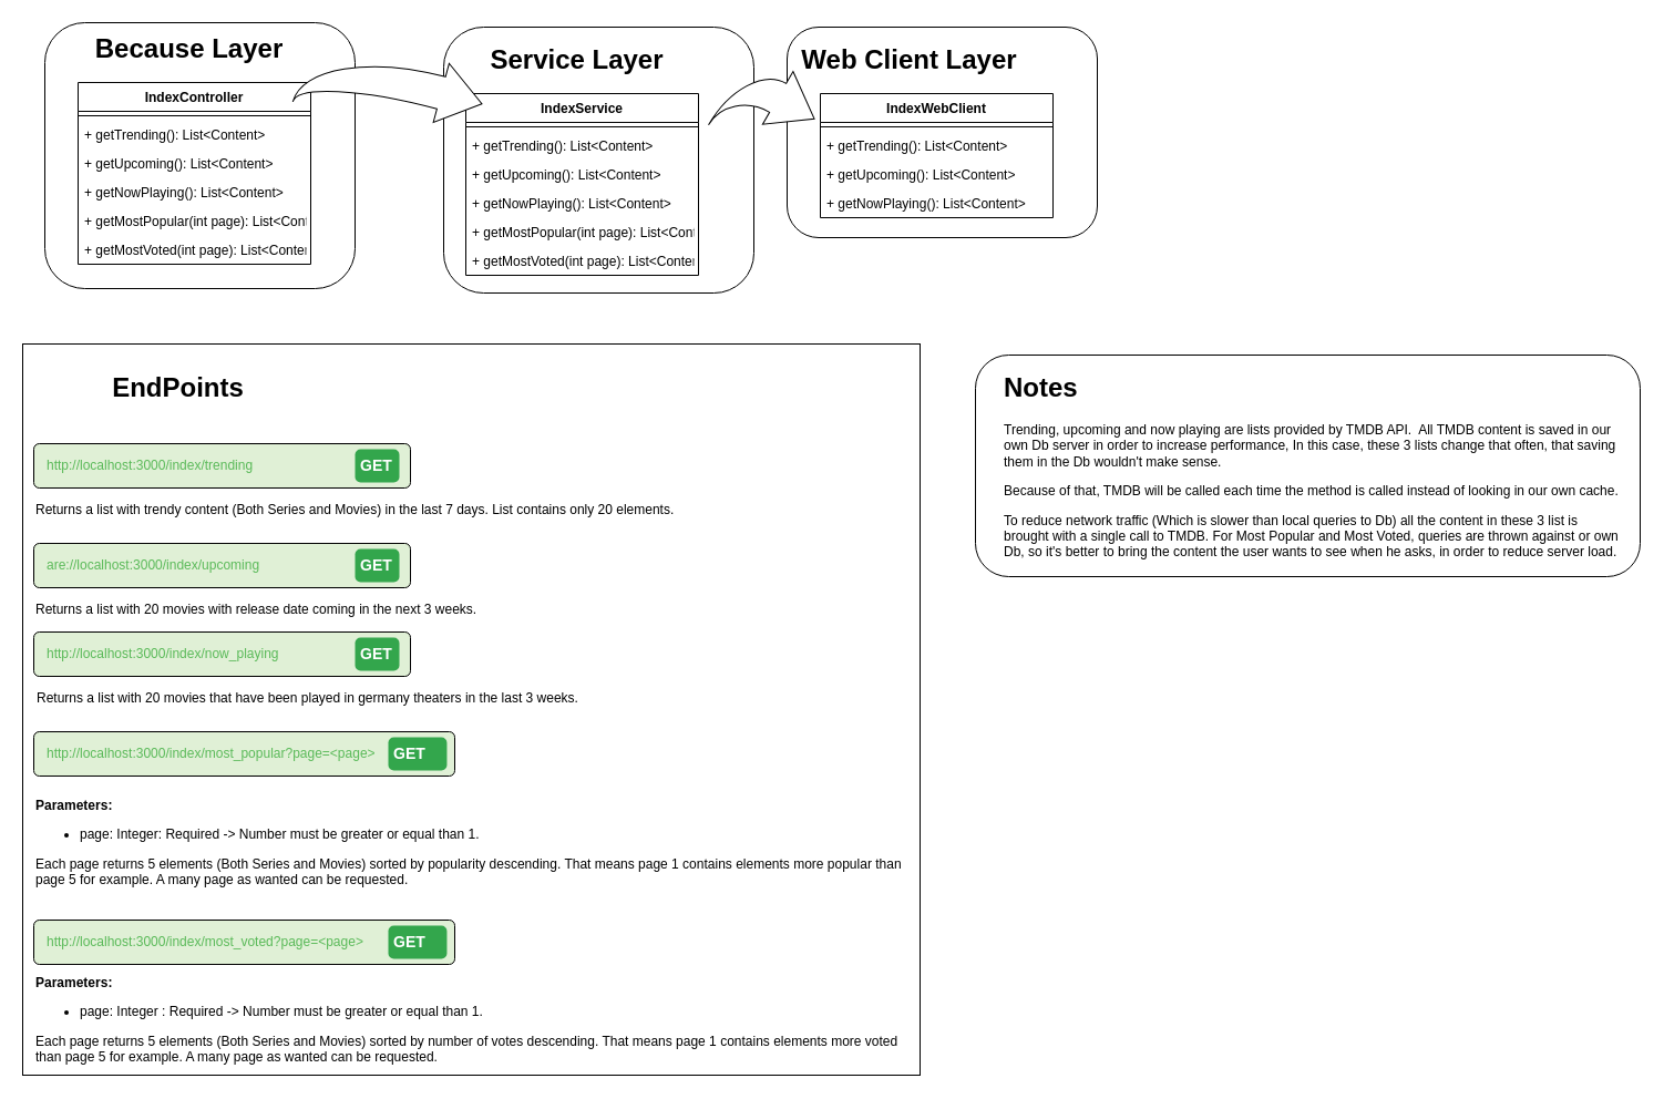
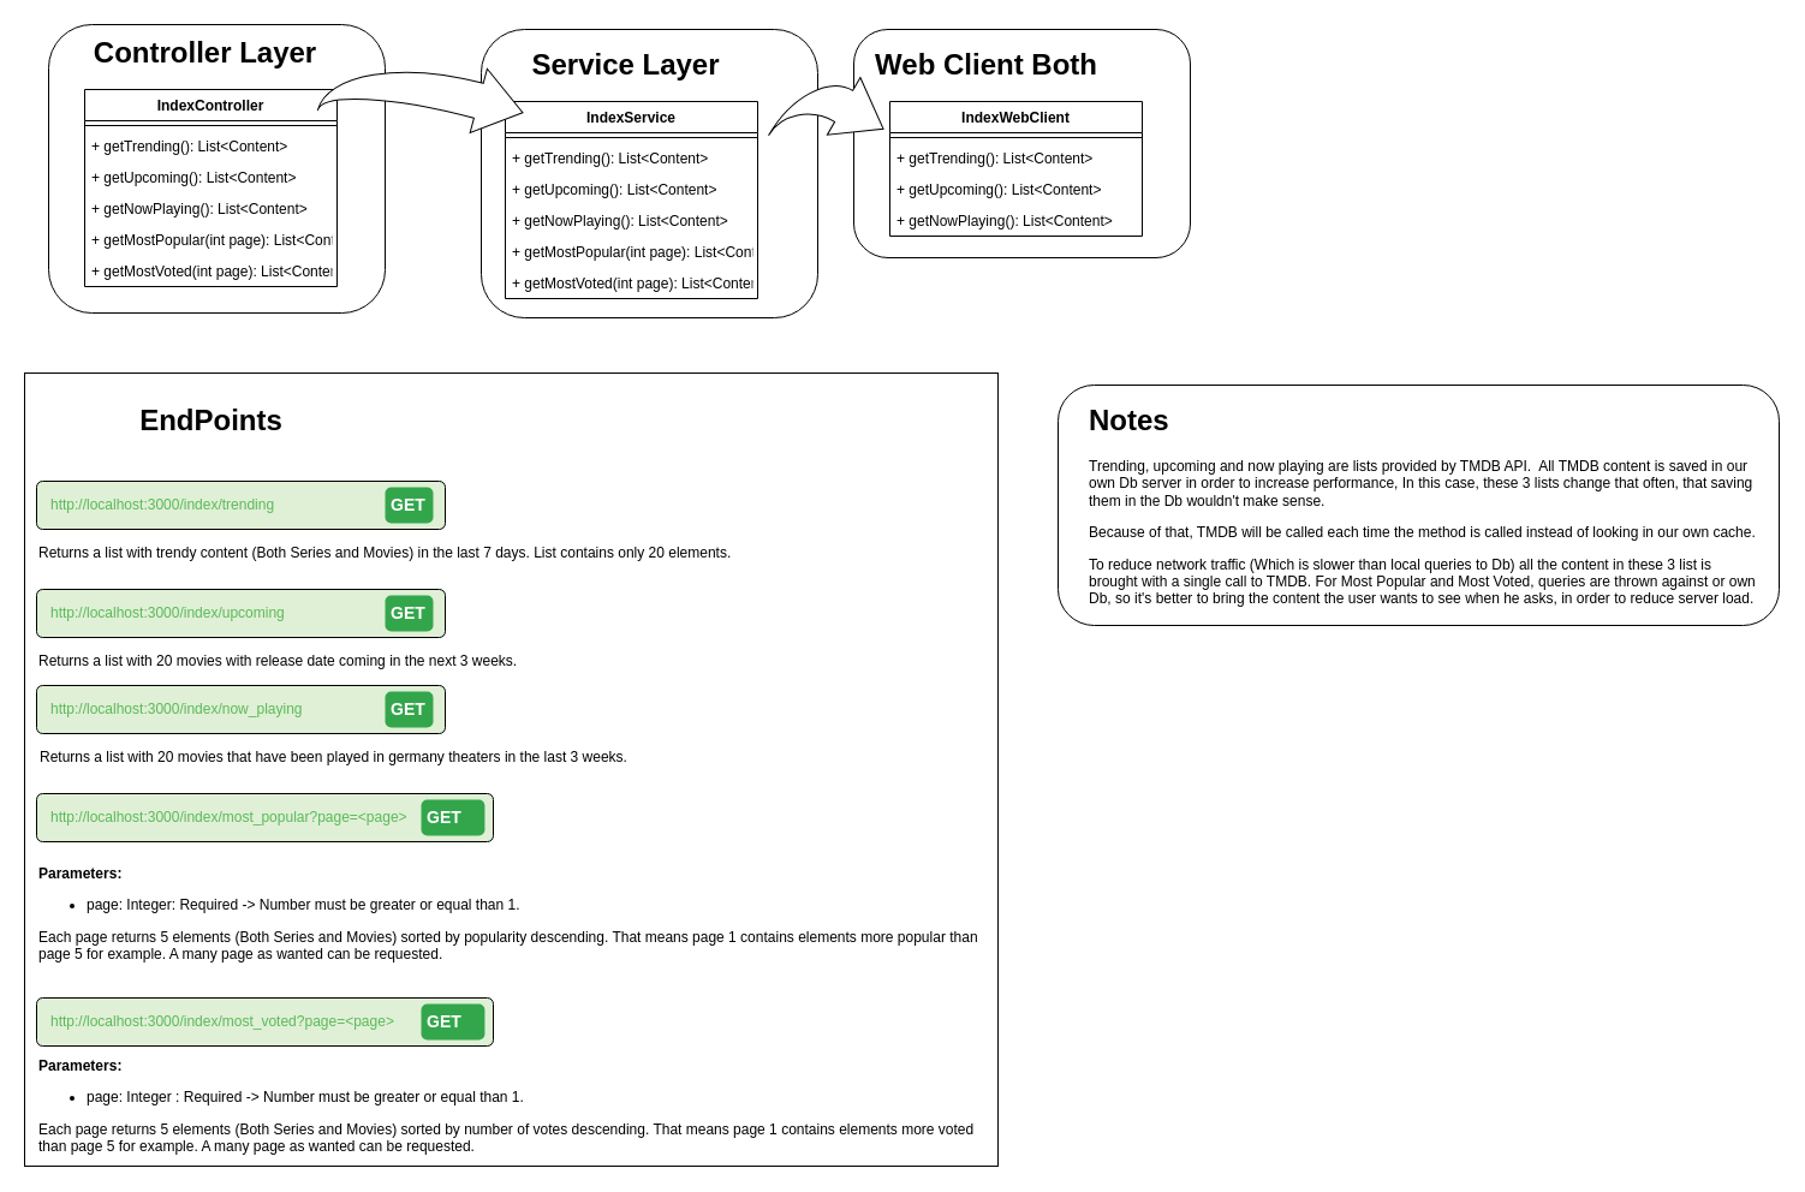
  <mxCell id="0" />
  <mxCell id="1" parent="0" />
  <mxCell id="2" value="" style="rounded=1;whiteSpace=wrap;html=1;" parent="1" vertex="1"><mxGeometry x="400" y="24" width="280" height="240" as="geometry" /></mxCell>
  <mxCell id="3" value="Service Layer" style="text;strokeColor=none;fillColor=none;html=1;fontSize=24;fontStyle=1;verticalAlign=middle;align=center;" parent="1" vertex="1"><mxGeometry x="410" y="34" width="220" height="40" as="geometry" /></mxCell>
  <mxCell id="4" value="IndexService" style="swimlane;fontStyle=1;align=center;verticalAlign=top;childLayout=stackLayout;horizontal=1;startSize=26;horizontalStack=0;resizeParent=1;resizeParentMax=0;resizeLast=0;collapsible=1;marginBottom=0;" parent="1" vertex="1"><mxGeometry x="420" y="84" width="210" height="164" as="geometry" /></mxCell>
  <mxCell id="5" value="" style="line;strokeWidth=1;fillColor=none;align=left;verticalAlign=middle;spacingTop=-1;spacingLeft=3;spacingRight=3;rotatable=0;labelPosition=right;points=[];portConstraint=eastwest;" parent="4" vertex="1"><mxGeometry y="26" width="210" height="8" as="geometry" /></mxCell>
  <mxCell id="6" value="+ getTrending(): List&lt;Content&gt;&#10;" style="text;strokeColor=none;fillColor=none;align=left;verticalAlign=top;spacingLeft=4;spacingRight=4;overflow=hidden;rotatable=0;points=[[0,0.5],[1,0.5]];portConstraint=eastwest;" parent="4" vertex="1"><mxGeometry y="34" width="210" height="26" as="geometry" /></mxCell>
  <mxCell id="7" value="+ getUpcoming(): List&lt;Content&gt;&#10;" style="text;strokeColor=none;fillColor=none;align=left;verticalAlign=top;spacingLeft=4;spacingRight=4;overflow=hidden;rotatable=0;points=[[0,0.5],[1,0.5]];portConstraint=eastwest;" parent="4" vertex="1"><mxGeometry y="60" width="210" height="26" as="geometry" /></mxCell>
  <mxCell id="8" value="+ getNowPlaying(): List&lt;Content&gt;&#10;" style="text;strokeColor=none;fillColor=none;align=left;verticalAlign=top;spacingLeft=4;spacingRight=4;overflow=hidden;rotatable=0;points=[[0,0.5],[1,0.5]];portConstraint=eastwest;" parent="4" vertex="1"><mxGeometry y="86" width="210" height="26" as="geometry" /></mxCell>
  <mxCell id="9" value="+ getMostPopular(int page): List&lt;Content&gt;" style="text;strokeColor=none;fillColor=none;align=left;verticalAlign=top;spacingLeft=4;spacingRight=4;overflow=hidden;rotatable=0;points=[[0,0.5],[1,0.5]];portConstraint=eastwest;" parent="4" vertex="1"><mxGeometry y="112" width="210" height="26" as="geometry" /></mxCell>
  <mxCell id="10" value="+ getMostVoted(int page): List&lt;Content&gt;" style="text;strokeColor=none;fillColor=none;align=left;verticalAlign=top;spacingLeft=4;spacingRight=4;overflow=hidden;rotatable=0;points=[[0,0.5],[1,0.5]];portConstraint=eastwest;" parent="4" vertex="1"><mxGeometry y="138" width="210" height="26" as="geometry" /></mxCell>
  <mxCell id="11" value="" style="rounded=1;whiteSpace=wrap;html=1;" parent="1" vertex="1"><mxGeometry x="710" y="24" width="280" height="190" as="geometry" /></mxCell>
- <mxCell id="12" value="Web Client Layer" style="text;strokeColor=none;fillColor=none;html=1;fontSize=24;fontStyle=1;verticalAlign=middle;align=center;" parent="1" vertex="1"><mxGeometry x="710" y="34" width="220" height="40" as="geometry" /></mxCell>
+ <mxCell id="12" value="Web Client Both" style="text;strokeColor=none;fillColor=none;html=1;fontSize=24;fontStyle=1;verticalAlign=middle;align=center;" parent="1" vertex="1"><mxGeometry x="710" y="34" width="220" height="40" as="geometry" /></mxCell>
  <mxCell id="13" value="IndexWebClient" style="swimlane;fontStyle=1;align=center;verticalAlign=top;childLayout=stackLayout;horizontal=1;startSize=26;horizontalStack=0;resizeParent=1;resizeParentMax=0;resizeLast=0;collapsible=1;marginBottom=0;" parent="1" vertex="1"><mxGeometry x="740" y="84" width="210" height="112" as="geometry" /></mxCell>
  <mxCell id="14" value="" style="line;strokeWidth=1;fillColor=none;align=left;verticalAlign=middle;spacingTop=-1;spacingLeft=3;spacingRight=3;rotatable=0;labelPosition=right;points=[];portConstraint=eastwest;" parent="13" vertex="1"><mxGeometry y="26" width="210" height="8" as="geometry" /></mxCell>
  <mxCell id="15" value="+ getTrending(): List&lt;Content&gt;&#10;" style="text;strokeColor=none;fillColor=none;align=left;verticalAlign=top;spacingLeft=4;spacingRight=4;overflow=hidden;rotatable=0;points=[[0,0.5],[1,0.5]];portConstraint=eastwest;" parent="13" vertex="1"><mxGeometry y="34" width="210" height="26" as="geometry" /></mxCell>
  <mxCell id="16" value="+ getUpcoming(): List&lt;Content&gt;&#10;" style="text;strokeColor=none;fillColor=none;align=left;verticalAlign=top;spacingLeft=4;spacingRight=4;overflow=hidden;rotatable=0;points=[[0,0.5],[1,0.5]];portConstraint=eastwest;" parent="13" vertex="1"><mxGeometry y="60" width="210" height="26" as="geometry" /></mxCell>
  <mxCell id="17" value="+ getNowPlaying(): List&lt;Content&gt;&#10;" style="text;strokeColor=none;fillColor=none;align=left;verticalAlign=top;spacingLeft=4;spacingRight=4;overflow=hidden;rotatable=0;points=[[0,0.5],[1,0.5]];portConstraint=eastwest;" parent="13" vertex="1"><mxGeometry y="86" width="210" height="26" as="geometry" /></mxCell>
  <mxCell id="18" value="" style="html=1;shadow=0;dashed=0;align=center;verticalAlign=middle;shape=mxgraph.arrows2.jumpInArrow;dy=15;dx=38;arrowHead=55;rotation=30;" parent="1" vertex="1"><mxGeometry x="653.66" y="57.66" width="80" height="80" as="geometry" /></mxCell>
  <mxCell id="19" value="" style="rounded=1;whiteSpace=wrap;html=1;" parent="1" vertex="1"><mxGeometry x="880" y="320" width="600" height="200" as="geometry" /></mxCell>
  <mxCell id="20" value="&lt;h1&gt;Notes&lt;/h1&gt;&lt;p&gt;Trending, upcoming and now playing are lists provided by TMDB API.&amp;nbsp; All TMDB content is saved in our own Db server in order to increase performance, In this case, these 3 lists change that often, that saving them in the Db wouldn't make sense.&lt;/p&gt;&lt;p&gt;Because of that, TMDB will be called each time the method is called instead of looking in our own cache.&lt;/p&gt;&lt;p&gt;To reduce network traffic (Which is slower than local queries to Db) all the content in these 3 list is brought with a single call to TMDB. For Most Popular and Most Voted, queries are thrown against or own Db, so it's better to bring the content the user wants to see when he asks, in order to reduce server load.&lt;/p&gt;" style="text;html=1;strokeColor=none;fillColor=none;spacing=5;spacingTop=-20;whiteSpace=wrap;overflow=hidden;rounded=0;" parent="1" vertex="1"><mxGeometry x="901" y="330" width="570" height="180" as="geometry" /></mxCell>
  <mxCell id="21" value="" style="rounded=1;whiteSpace=wrap;html=1;" parent="1" vertex="1"><mxGeometry x="40" y="20" width="280" height="240" as="geometry" /></mxCell>
- <mxCell id="22" value="Because Layer" style="text;strokeColor=none;fillColor=none;html=1;fontSize=24;fontStyle=1;verticalAlign=middle;align=center;" parent="1" vertex="1"><mxGeometry x="60" y="24" width="220" height="40" as="geometry" /></mxCell>
+ <mxCell id="22" value="Controller Layer" style="text;strokeColor=none;fillColor=none;html=1;fontSize=24;fontStyle=1;verticalAlign=middle;align=center;" parent="1" vertex="1"><mxGeometry x="60" y="24" width="220" height="40" as="geometry" /></mxCell>
  <mxCell id="23" value="IndexController" style="swimlane;fontStyle=1;align=center;verticalAlign=top;childLayout=stackLayout;horizontal=1;startSize=26;horizontalStack=0;resizeParent=1;resizeParentMax=0;resizeLast=0;collapsible=1;marginBottom=0;" parent="1" vertex="1"><mxGeometry x="70" y="74" width="210" height="164" as="geometry" /></mxCell>
  <mxCell id="24" value="" style="line;strokeWidth=1;fillColor=none;align=left;verticalAlign=middle;spacingTop=-1;spacingLeft=3;spacingRight=3;rotatable=0;labelPosition=right;points=[];portConstraint=eastwest;" parent="23" vertex="1"><mxGeometry y="26" width="210" height="8" as="geometry" /></mxCell>
  <mxCell id="25" value="+ getTrending(): List&lt;Content&gt;&#10;" style="text;strokeColor=none;fillColor=none;align=left;verticalAlign=top;spacingLeft=4;spacingRight=4;overflow=hidden;rotatable=0;points=[[0,0.5],[1,0.5]];portConstraint=eastwest;" parent="23" vertex="1"><mxGeometry y="34" width="210" height="26" as="geometry" /></mxCell>
  <mxCell id="26" value="+ getUpcoming(): List&lt;Content&gt;&#10;" style="text;strokeColor=none;fillColor=none;align=left;verticalAlign=top;spacingLeft=4;spacingRight=4;overflow=hidden;rotatable=0;points=[[0,0.5],[1,0.5]];portConstraint=eastwest;" parent="23" vertex="1"><mxGeometry y="60" width="210" height="26" as="geometry" /></mxCell>
  <mxCell id="27" value="+ getNowPlaying(): List&lt;Content&gt;&#10;" style="text;strokeColor=none;fillColor=none;align=left;verticalAlign=top;spacingLeft=4;spacingRight=4;overflow=hidden;rotatable=0;points=[[0,0.5],[1,0.5]];portConstraint=eastwest;" parent="23" vertex="1"><mxGeometry y="86" width="210" height="26" as="geometry" /></mxCell>
  <mxCell id="28" value="+ getMostPopular(int page): List&lt;Content&gt;" style="text;strokeColor=none;fillColor=none;align=left;verticalAlign=top;spacingLeft=4;spacingRight=4;overflow=hidden;rotatable=0;points=[[0,0.5],[1,0.5]];portConstraint=eastwest;" parent="23" vertex="1"><mxGeometry y="112" width="210" height="26" as="geometry" /></mxCell>
  <mxCell id="29" value="+ getMostVoted(int page): List&lt;Content&gt;" style="text;strokeColor=none;fillColor=none;align=left;verticalAlign=top;spacingLeft=4;spacingRight=4;overflow=hidden;rotatable=0;points=[[0,0.5],[1,0.5]];portConstraint=eastwest;" parent="23" vertex="1"><mxGeometry y="138" width="210" height="26" as="geometry" /></mxCell>
  <mxCell id="30" value="" style="html=1;shadow=0;dashed=0;align=center;verticalAlign=middle;shape=mxgraph.arrows2.jumpInArrow;dy=15;dx=38;arrowHead=55;rotation=15;" parent="1" vertex="1"><mxGeometry x="270" y="44" width="165.36" height="70" as="geometry" /></mxCell>
  <mxCell id="31" value="" style="rounded=0;whiteSpace=wrap;html=1;" parent="1" vertex="1"><mxGeometry x="20" y="310" width="810" height="660" as="geometry" /></mxCell>
- <mxCell id="32" value="EndPoints" style="text;strokeColor=none;fillColor=none;html=1;fontSize=24;fontStyle=1;verticalAlign=middle;align=center;" parent="1" vertex="1"><mxGeometry x="50" y="330" width="220" height="40" as="geometry" /></mxCell>
+ <mxCell id="32" value="EndPoints" style="text;strokeColor=none;fillColor=none;html=1;fontSize=24;fontStyle=1;verticalAlign=middle;align=center;" parent="1" vertex="1"><mxGeometry x="65" y="330" width="220" height="40" as="geometry" /></mxCell>
  <mxCell id="33" value="Returns a list with trendy content (Both Series and Movies) in the last 7 days. List contains only 20 elements." style="text;html=1;strokeColor=none;fillColor=none;align=left;verticalAlign=middle;whiteSpace=wrap;rounded=0;" parent="1" vertex="1"><mxGeometry x="30" y="450" width="790" height="20" as="geometry" /></mxCell>
  <mxCell id="34" value="" style="group" parent="1" vertex="1" connectable="0"><mxGeometry x="30" y="400" width="340" height="40" as="geometry" /></mxCell>
  <mxCell id="35" value="http://localhost:3000/index/trending" style="html=1;shadow=0;dashed=0;shape=mxgraph.bootstrap.rrect;rSize=5;strokeWidth=1;fillColor=#E0F0D6;fontColor=#59B958;whiteSpace=wrap;align=left;verticalAlign=middle;spacingLeft=10;" parent="34" vertex="1"><mxGeometry width="340" height="40" as="geometry" /></mxCell>
  <mxCell id="36" value="GET" style="html=1;shadow=0;dashed=0;shape=mxgraph.bootstrap.rrect;rSize=5;strokeColor=none;strokeWidth=1;fillColor=#33A64C;fontColor=#FFFFFF;whiteSpace=wrap;align=left;verticalAlign=middle;spacingLeft=0;fontStyle=1;fontSize=14;spacing=5;" parent="34" vertex="1"><mxGeometry x="290" y="5" width="40" height="30" as="geometry" /></mxCell>
  <mxCell id="37" value="" style="group" parent="1" vertex="1" connectable="0"><mxGeometry x="30" y="490" width="340" height="40" as="geometry" /></mxCell>
- <mxCell id="38" value="are://localhost:3000/index/upcoming" style="html=1;shadow=0;dashed=0;shape=mxgraph.bootstrap.rrect;rSize=5;strokeWidth=1;fillColor=#E0F0D6;fontColor=#59B958;whiteSpace=wrap;align=left;verticalAlign=middle;spacingLeft=10;" parent="37" vertex="1"><mxGeometry width="340" height="40" as="geometry" /></mxCell>
+ <mxCell id="38" value="http://localhost:3000/index/upcoming" style="html=1;shadow=0;dashed=0;shape=mxgraph.bootstrap.rrect;rSize=5;strokeWidth=1;fillColor=#E0F0D6;fontColor=#59B958;whiteSpace=wrap;align=left;verticalAlign=middle;spacingLeft=10;" parent="37" vertex="1"><mxGeometry width="340" height="40" as="geometry" /></mxCell>
  <mxCell id="39" value="GET" style="html=1;shadow=0;dashed=0;shape=mxgraph.bootstrap.rrect;rSize=5;strokeColor=none;strokeWidth=1;fillColor=#33A64C;fontColor=#FFFFFF;whiteSpace=wrap;align=left;verticalAlign=middle;spacingLeft=0;fontStyle=1;fontSize=14;spacing=5;" parent="37" vertex="1"><mxGeometry x="290" y="5" width="40" height="30" as="geometry" /></mxCell>
  <mxCell id="40" value="Returns a list with 20 movies with release date coming in the next 3 weeks." style="text;html=1;strokeColor=none;fillColor=none;align=left;verticalAlign=middle;whiteSpace=wrap;rounded=0;" parent="1" vertex="1"><mxGeometry x="30" y="540" width="790" height="20" as="geometry" /></mxCell>
  <mxCell id="41" value="" style="group" parent="1" vertex="1" connectable="0"><mxGeometry x="30" y="570" width="340" height="40" as="geometry" /></mxCell>
  <mxCell id="42" value="http://localhost:3000/index/now_playing" style="html=1;shadow=0;dashed=0;shape=mxgraph.bootstrap.rrect;rSize=5;strokeWidth=1;fillColor=#E0F0D6;fontColor=#59B958;whiteSpace=wrap;align=left;verticalAlign=middle;spacingLeft=10;" parent="41" vertex="1"><mxGeometry width="340" height="40" as="geometry" /></mxCell>
  <mxCell id="43" value="GET" style="html=1;shadow=0;dashed=0;shape=mxgraph.bootstrap.rrect;rSize=5;strokeColor=none;strokeWidth=1;fillColor=#33A64C;fontColor=#FFFFFF;whiteSpace=wrap;align=left;verticalAlign=middle;spacingLeft=0;fontStyle=1;fontSize=14;spacing=5;" parent="41" vertex="1"><mxGeometry x="290" y="5" width="40" height="30" as="geometry" /></mxCell>
  <mxCell id="44" value="Returns a list with 20 movies that have been played in germany theaters in the last 3 weeks." style="text;html=1;strokeColor=none;fillColor=none;align=left;verticalAlign=middle;whiteSpace=wrap;rounded=0;" parent="1" vertex="1"><mxGeometry x="31" y="620" width="790" height="20" as="geometry" /></mxCell>
  <mxCell id="45" value="" style="group" parent="1" vertex="1" connectable="0"><mxGeometry x="30" y="660" width="450" height="40" as="geometry" /></mxCell>
  <mxCell id="46" value="http://localhost:3000/index/most_popular?page=&amp;lt;page&amp;gt;" style="html=1;shadow=0;dashed=0;shape=mxgraph.bootstrap.rrect;rSize=5;strokeWidth=1;fillColor=#E0F0D6;fontColor=#59B958;whiteSpace=wrap;align=left;verticalAlign=middle;spacingLeft=10;" parent="45" vertex="1"><mxGeometry width="380" height="40" as="geometry" /></mxCell>
  <mxCell id="47" value="GET" style="html=1;shadow=0;dashed=0;shape=mxgraph.bootstrap.rrect;rSize=5;strokeColor=none;strokeWidth=1;fillColor=#33A64C;fontColor=#FFFFFF;whiteSpace=wrap;align=left;verticalAlign=middle;spacingLeft=0;fontStyle=1;fontSize=14;spacing=5;" parent="45" vertex="1"><mxGeometry x="320.004" y="5" width="52.941" height="30" as="geometry" /></mxCell>
  <mxCell id="48" value="&lt;b&gt;Parameters:&lt;/b&gt;&lt;br&gt;&lt;ul&gt;&lt;li&gt;page: Integer: Required -&amp;gt; Number must be greater or equal than 1.&amp;nbsp;&lt;/li&gt;&lt;/ul&gt;Each page returns 5 elements (Both Series and Movies) sorted by popularity descending. That means page 1 contains elements more popular than page 5 for example. A many page as wanted can be requested." style="text;html=1;strokeColor=none;fillColor=none;align=left;verticalAlign=middle;whiteSpace=wrap;rounded=0;" parent="1" vertex="1"><mxGeometry x="30" y="710" width="790" height="100" as="geometry" /></mxCell>
  <mxCell id="49" value="" style="group" parent="1" vertex="1" connectable="0"><mxGeometry x="30" y="830" width="450" height="40" as="geometry" /></mxCell>
  <mxCell id="50" value="http://localhost:3000/index/most_voted?page=&amp;lt;page&amp;gt;" style="html=1;shadow=0;dashed=0;shape=mxgraph.bootstrap.rrect;rSize=5;strokeWidth=1;fillColor=#E0F0D6;fontColor=#59B958;whiteSpace=wrap;align=left;verticalAlign=middle;spacingLeft=10;" parent="49" vertex="1"><mxGeometry width="380" height="40" as="geometry" /></mxCell>
  <mxCell id="51" value="GET" style="html=1;shadow=0;dashed=0;shape=mxgraph.bootstrap.rrect;rSize=5;strokeColor=none;strokeWidth=1;fillColor=#33A64C;fontColor=#FFFFFF;whiteSpace=wrap;align=left;verticalAlign=middle;spacingLeft=0;fontStyle=1;fontSize=14;spacing=5;" parent="49" vertex="1"><mxGeometry x="320.004" y="5" width="52.941" height="30" as="geometry" /></mxCell>
  <mxCell id="52" value="&lt;b&gt;Parameters:&lt;/b&gt;&lt;br&gt;&lt;ul&gt;&lt;li&gt;page: Integer : Required -&amp;gt; Number must be greater or equal than 1.&amp;nbsp;&lt;/li&gt;&lt;/ul&gt;Each page returns 5 elements (Both Series and Movies) sorted by number of votes descending. That means page 1 contains elements more voted than page 5 for example. A many page as wanted can be requested." style="text;html=1;strokeColor=none;fillColor=none;align=left;verticalAlign=middle;whiteSpace=wrap;rounded=0;" parent="1" vertex="1"><mxGeometry x="30" y="870" width="790" height="100" as="geometry" /></mxCell>
